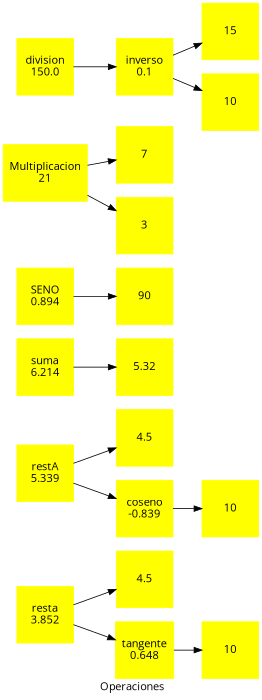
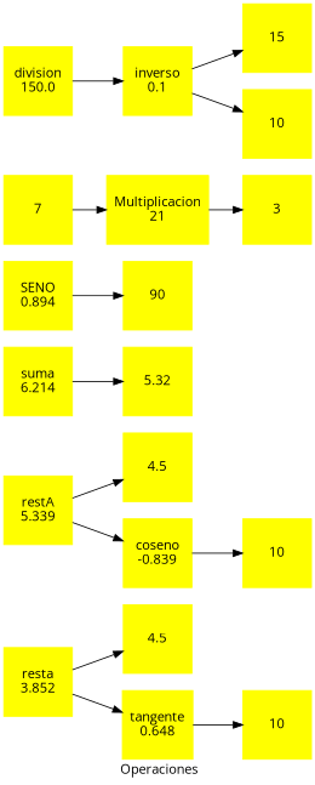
  digraph {
    fontname="Open Sans"
    label=" Operaciones"
    rankdir=LR
    node [color=" yellow" fontcolor=" black" fontname="Open Sans" shape=box style=filled]
    edge [fontname="Open Sans"]
    n1 [height=1.0 label="resta\n3.852" width=1.0]
    n2 [height=1.0 label=4.5 width=1.0]
    n3 [height=1.0 label="tangente\n0.648" width=1.0]
    n4 [height=1.0 label=10 width=1.0]
    n5 [height=1.0 label="restA\n5.339" width=1.0]
    n6 [height=1.0 label=4.5 width=1.0]
    n7 [height=1.0 label="coseno\n-0.839" width=1.0]
    n8 [height=1.0 label=10 width=1.0]
    n9 [height=1.0 label="suma\n6.214" width=1.0]
    n10 [height=1.0 label=5.32 width=1.0]
    n11 [height=1.0 label="SENO\n0.894" width=1.0]
    n12 [height=1.0 label=90 width=1.0]
    n13 [height=1.0 label="Multiplicacion\n21" width=1.0]
    n14 [height=1.0 label=7 width=1.0]
    n15 [height=1.0 label=3 width=1.0]
    n16 [height=1.0 label="division\n150.0" width=1.0]
    n17 [height=1.0 label="inverso\n0.1" width=1.0]
    n18 [height=1.0 label=15 width=1.0]
    n19 [height=1.0 label=10 width=1.0]
    n1 -> n2
    n1 -> n3
    n3 -> n4
    n5 -> n6
    n5 -> n7
    n7 -> n8
    n9 -> n10
    n11 -> n12
-   n13 -> n14
+   n14 -> n13
    n13 -> n15
    n16 -> n17
    n17 -> n18
    n17 -> n19
  }
